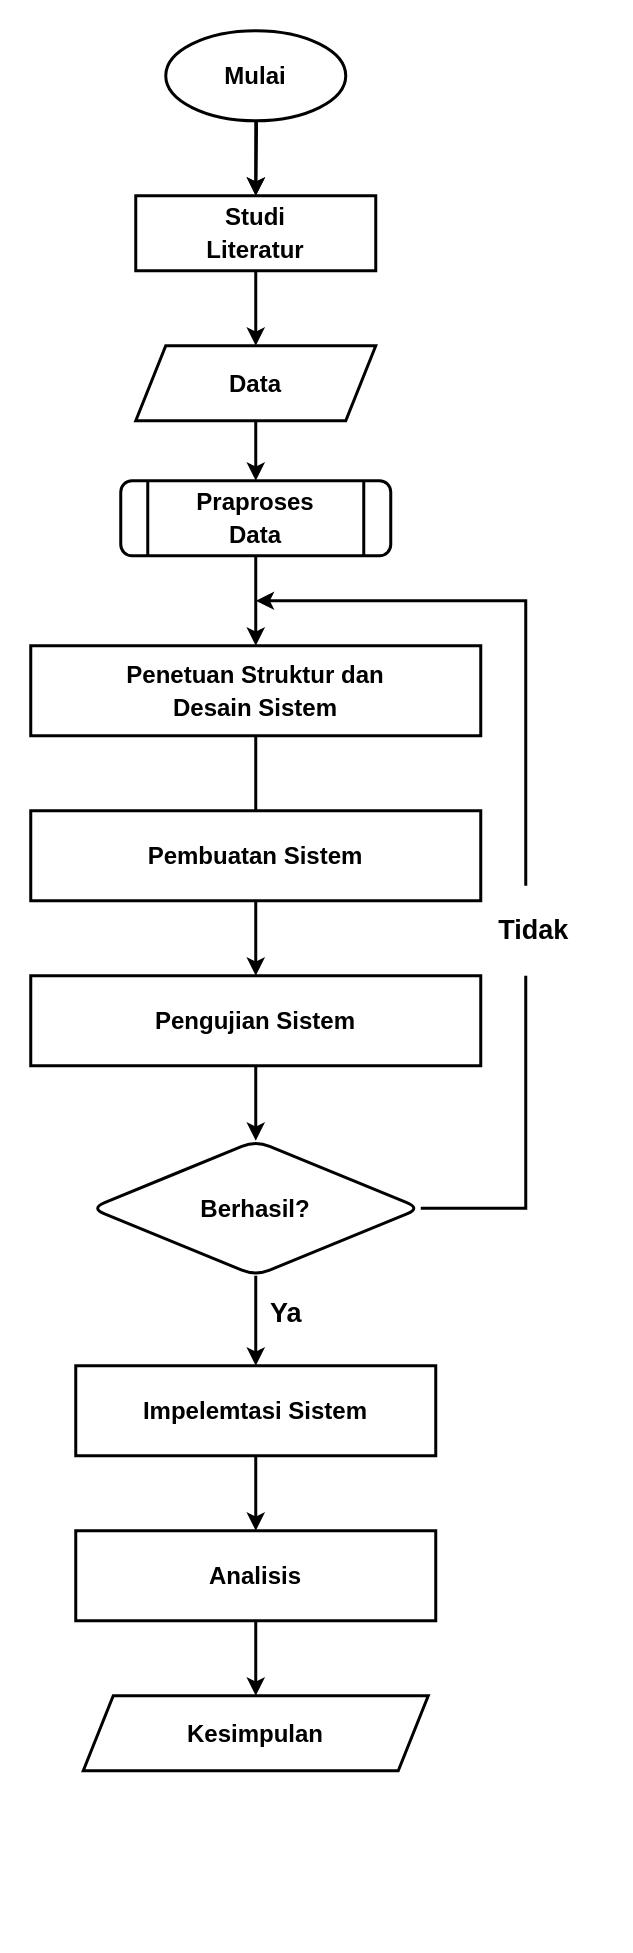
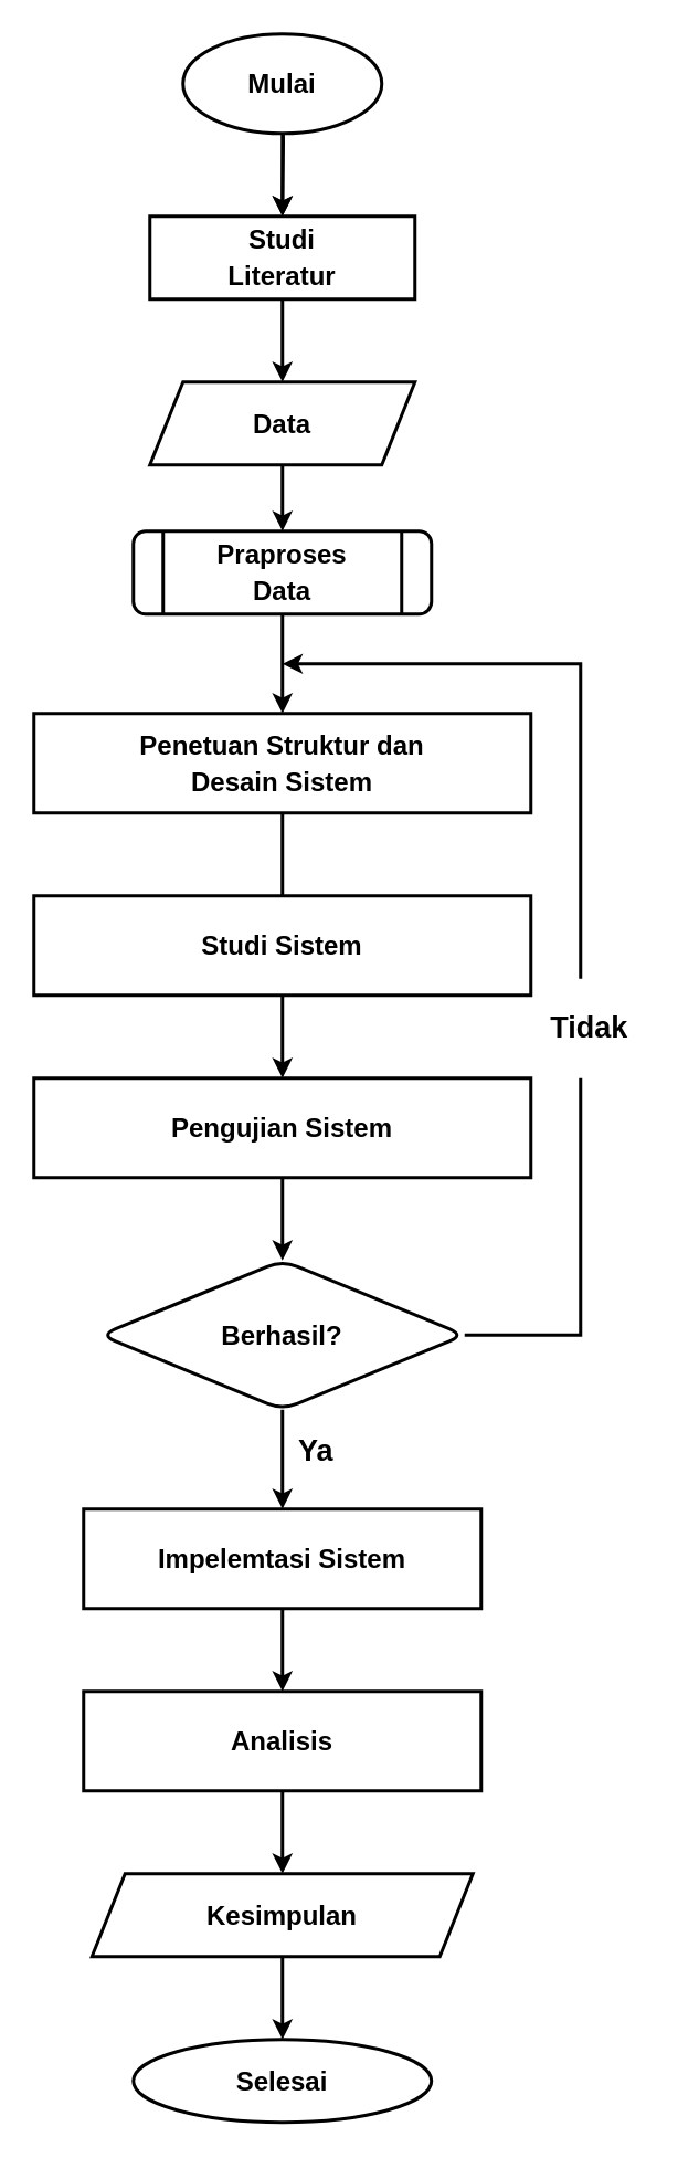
  <mxCell id="0" />
  <mxCell id="1" parent="0" />
  <mxCell id="2" value="" style="edgeStyle=orthogonalEdgeStyle;rounded=0;orthogonalLoop=1;jettySize=auto;html=1;strokeWidth=2;fontStyle=1;fontFamily=Helvetica;spacing=40;fontSize=18;" parent="1" target="4" edge="1"><mxGeometry relative="1" as="geometry"><mxPoint x="170" y="40" as="sourcePoint" /></mxGeometry></mxCell>
  <mxCell id="3" value="" style="edgeStyle=orthogonalEdgeStyle;rounded=0;orthogonalLoop=1;jettySize=auto;html=1;strokeWidth=2;fontStyle=1;fontFamily=Helvetica;spacing=40;fontSize=18;" parent="1" source="4" target="6" edge="1"><mxGeometry relative="1" as="geometry" /></mxCell>
  <mxCell id="4" value="&lt;font style=&quot;font-size: 16px&quot;&gt;Studi Literatur&lt;/font&gt;" style="whiteSpace=wrap;html=1;rounded=0;strokeWidth=2;fontStyle=1;fontFamily=Helvetica;spacing=40;fontSize=18;" parent="1" vertex="1"><mxGeometry x="90" y="130" width="160" height="50" as="geometry" /></mxCell>
  <mxCell id="5" value="" style="edgeStyle=orthogonalEdgeStyle;rounded=0;orthogonalLoop=1;jettySize=auto;html=1;strokeWidth=2;fontStyle=1;fontFamily=Helvetica;spacing=40;fontSize=18;" parent="1" source="6" target="7" edge="1"><mxGeometry relative="1" as="geometry" /></mxCell>
  <mxCell id="6" value="&lt;font style=&quot;font-size: 16px&quot;&gt;Data&lt;/font&gt;" style="shape=parallelogram;perimeter=parallelogramPerimeter;whiteSpace=wrap;html=1;fixedSize=1;rounded=0;strokeWidth=2;fontStyle=1;fontFamily=Helvetica;spacing=40;fontSize=18;" parent="1" vertex="1"><mxGeometry x="90" y="230" width="160" height="50" as="geometry" /></mxCell>
  <mxCell id="7" value="&lt;font style=&quot;font-size: 16px&quot;&gt;Praproses Data&lt;/font&gt;" style="shape=process;whiteSpace=wrap;html=1;backgroundOutline=1;rounded=1;strokeWidth=2;fontStyle=1;fontFamily=Helvetica;spacing=40;fontSize=18;" parent="1" vertex="1"><mxGeometry x="80" y="320" width="180" height="50" as="geometry" /></mxCell>
  <mxCell id="8" value="" style="edgeStyle=orthogonalEdgeStyle;rounded=0;orthogonalLoop=1;jettySize=auto;html=1;strokeWidth=2;fontStyle=1;fontFamily=Helvetica;spacing=40;fontSize=18;exitX=0.5;exitY=1;exitDx=0;exitDy=0;" parent="1" source="7" target="10" edge="1"><mxGeometry relative="1" as="geometry"><mxPoint x="170" y="400" as="sourcePoint" /><Array as="points" /></mxGeometry></mxCell>
  <mxCell id="9" value="" style="edgeStyle=orthogonalEdgeStyle;rounded=0;orthogonalLoop=1;jettySize=auto;html=1;strokeWidth=2;fontStyle=1;fontFamily=Helvetica;spacing=40;fontSize=18;endArrow=none;" parent="1" source="10" target="14" edge="1"><mxGeometry relative="1" as="geometry" /></mxCell>
  <mxCell id="10" value="&lt;font style=&quot;font-size: 16px&quot;&gt;Penetuan Struktur dan Desain Sistem&lt;/font&gt;" style="whiteSpace=wrap;html=1;rounded=0;strokeWidth=2;fontStyle=1;fontFamily=Helvetica;spacing=40;fontSize=18;" parent="1" vertex="1"><mxGeometry x="20" y="430" width="300" height="60" as="geometry" /></mxCell>
  <mxCell id="11" value="" style="edgeStyle=orthogonalEdgeStyle;rounded=0;orthogonalLoop=1;jettySize=auto;html=1;jumpSize=1;strokeWidth=2;fontStyle=1;fontFamily=Helvetica;spacing=40;fontSize=18;" parent="1" source="12" target="4" edge="1"><mxGeometry relative="1" as="geometry" /></mxCell>
  <mxCell id="12" value="&lt;font style=&quot;font-size: 16px&quot;&gt;Mulai&lt;/font&gt;" style="strokeWidth=2;html=1;shape=mxgraph.flowchart.start_1;whiteSpace=wrap;rounded=-5;fontStyle=1;fontFamily=Helvetica;spacing=40;fontSize=18;" parent="1" vertex="1"><mxGeometry x="110" y="20" width="120" height="60" as="geometry" /></mxCell>
  <mxCell id="13" value="" style="edgeStyle=orthogonalEdgeStyle;rounded=0;orthogonalLoop=1;jettySize=auto;html=1;strokeWidth=2;fontStyle=1;fontFamily=Helvetica;spacing=40;fontSize=18;" parent="1" source="14" target="16" edge="1"><mxGeometry relative="1" as="geometry" /></mxCell>
- <mxCell id="14" value="&lt;font style=&quot;font-size: 16px&quot;&gt;Pembuatan Sistem&lt;/font&gt;" style="whiteSpace=wrap;html=1;rounded=0;strokeWidth=2;fontStyle=1;fontFamily=Helvetica;spacing=40;fontSize=18;" parent="1" vertex="1"><mxGeometry x="20" y="540" width="300" height="60" as="geometry" /></mxCell>
+ <mxCell id="14" value="&lt;font style=&quot;font-size: 16px&quot;&gt;Studi Sistem&lt;/font&gt;" style="whiteSpace=wrap;html=1;rounded=0;strokeWidth=2;fontStyle=1;fontFamily=Helvetica;spacing=40;fontSize=18;" parent="1" vertex="1"><mxGeometry x="20" y="540" width="300" height="60" as="geometry" /></mxCell>
  <mxCell id="15" value="" style="edgeStyle=orthogonalEdgeStyle;rounded=0;orthogonalLoop=1;jettySize=auto;html=1;strokeWidth=2;fontStyle=1;fontFamily=Helvetica;spacing=40;fontSize=18;" parent="1" source="16" target="19" edge="1"><mxGeometry relative="1" as="geometry" /></mxCell>
  <mxCell id="16" value="&lt;font style=&quot;font-size: 16px&quot;&gt;Pengujian Sistem&lt;/font&gt;" style="whiteSpace=wrap;html=1;rounded=0;strokeWidth=2;fontStyle=1;fontFamily=Helvetica;spacing=40;fontSize=18;" parent="1" vertex="1"><mxGeometry x="20" y="650" width="300" height="60" as="geometry" /></mxCell>
  <mxCell id="17" style="edgeStyle=orthogonalEdgeStyle;rounded=0;orthogonalLoop=1;jettySize=auto;html=1;endArrow=none;endFill=0;strokeWidth=2;fontStyle=1;fontFamily=Helvetica;spacing=40;fontSize=18;" parent="1" source="19" edge="1" target="20"><mxGeometry relative="1" as="geometry"><mxPoint x="350" y="820" as="targetPoint" /><Array as="points"><mxPoint x="350" y="805" /></Array></mxGeometry></mxCell>
  <mxCell id="18" value="" style="edgeStyle=orthogonalEdgeStyle;rounded=0;orthogonalLoop=1;jettySize=auto;html=1;endArrow=classic;endFill=1;strokeWidth=2;fontStyle=1;fontFamily=Helvetica;spacing=40;fontSize=18;" parent="1" source="19" target="22" edge="1"><mxGeometry relative="1" as="geometry" /></mxCell>
  <mxCell id="19" value="&lt;font style=&quot;font-size: 16px&quot;&gt;Berhasil?&lt;/font&gt;" style="rhombus;whiteSpace=wrap;html=1;rounded=1;strokeWidth=2;fontStyle=1;fontFamily=Helvetica;spacing=40;fontSize=18;" parent="1" vertex="1"><mxGeometry x="60" y="760" width="220" height="90" as="geometry" /></mxCell>
  <mxCell id="20" value="Tidak" style="text;html=1;align=center;verticalAlign=middle;resizable=0;points=[];autosize=1;strokeWidth=3;fontStyle=1;fontFamily=Helvetica;spacing=16;fontSize=18;" parent="1" vertex="1"><mxGeometry x="310" y="590" width="90" height="60" as="geometry" /></mxCell>
  <mxCell id="21" value="" style="edgeStyle=orthogonalEdgeStyle;rounded=0;orthogonalLoop=1;jettySize=auto;html=1;strokeWidth=2;" edge="1" parent="1" source="22" target="27"><mxGeometry relative="1" as="geometry" /></mxCell>
  <mxCell id="22" value="&lt;font style=&quot;font-size: 16px&quot;&gt;Impelemtasi Sistem&lt;/font&gt;" style="whiteSpace=wrap;html=1;rounded=0;strokeWidth=2;fontStyle=1;fontFamily=Helvetica;spacing=40;fontSize=18;" parent="1" vertex="1"><mxGeometry x="50" y="910" width="240" height="60" as="geometry" /></mxCell>
  <mxCell id="23" value="Ya" style="text;html=1;align=center;verticalAlign=middle;resizable=0;points=[];autosize=1;strokeWidth=2;fontStyle=1;fontFamily=Helvetica;spacing=40;fontSize=18;" parent="1" vertex="1"><mxGeometry x="130" y="820" width="120" height="110" as="geometry" /></mxCell>
+ <mxCell id="24" value="&lt;font style=&quot;font-size: 16px&quot;&gt;Selesai&lt;/font&gt;" style="ellipse;whiteSpace=wrap;html=1;rounded=1;strokeWidth=2;fontStyle=1;fontFamily=Helvetica;spacing=40;fontSize=18;" parent="1" vertex="1"><mxGeometry x="80" y="1230" width="180" height="50" as="geometry" /></mxCell>
  <mxCell id="25" style="edgeStyle=orthogonalEdgeStyle;rounded=0;jumpSize=2;orthogonalLoop=1;jettySize=auto;html=1;endArrow=classic;endFill=1;strokeWidth=2;fontFamily=Helvetica;fontSize=18;" edge="1" parent="1"><mxGeometry relative="1" as="geometry"><mxPoint x="170" y="400" as="targetPoint" /><Array as="points"><mxPoint x="350" y="400" /></Array><mxPoint x="350" y="590" as="sourcePoint" /></mxGeometry></mxCell>
  <mxCell id="26" value="" style="edgeStyle=orthogonalEdgeStyle;rounded=0;orthogonalLoop=1;jettySize=auto;html=1;strokeWidth=2;" edge="1" parent="1" source="27" target="29"><mxGeometry relative="1" as="geometry" /></mxCell>
  <mxCell id="27" value="&lt;font style=&quot;font-size: 16px&quot;&gt;Analisis&lt;/font&gt;" style="whiteSpace=wrap;html=1;rounded=0;strokeWidth=2;fontStyle=1;fontFamily=Helvetica;spacing=40;fontSize=18;" vertex="1" parent="1"><mxGeometry x="50" y="1020" width="240" height="60" as="geometry" /></mxCell>
+ <mxCell id="28" value="" style="edgeStyle=orthogonalEdgeStyle;rounded=0;orthogonalLoop=1;jettySize=auto;html=1;strokeWidth=2;" edge="1" parent="1" source="29" target="24"><mxGeometry relative="1" as="geometry" /></mxCell>
  <mxCell id="29" value="&lt;b&gt;&lt;font style=&quot;font-size: 16px&quot;&gt;Kesimpulan&lt;/font&gt;&lt;/b&gt;" style="shape=parallelogram;perimeter=parallelogramPerimeter;whiteSpace=wrap;html=1;fixedSize=1;strokeWidth=2;" vertex="1" parent="1"><mxGeometry x="55" y="1130" width="230" height="50" as="geometry" /></mxCell>
